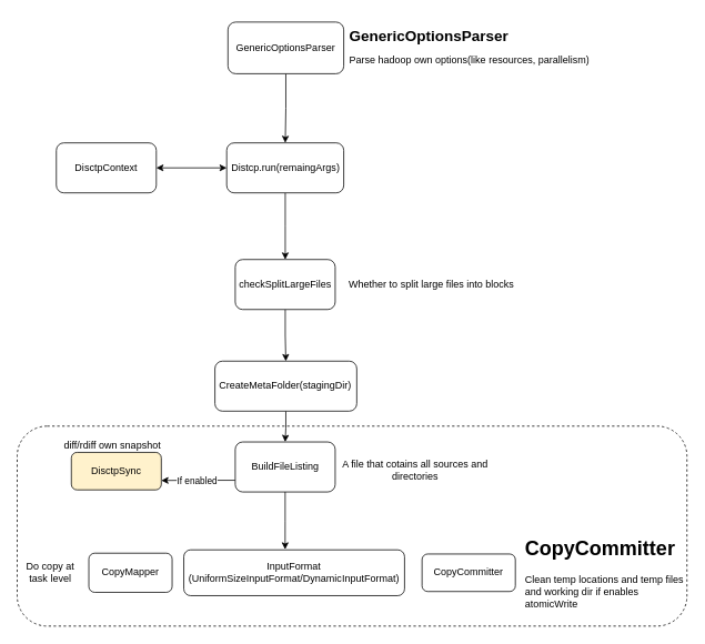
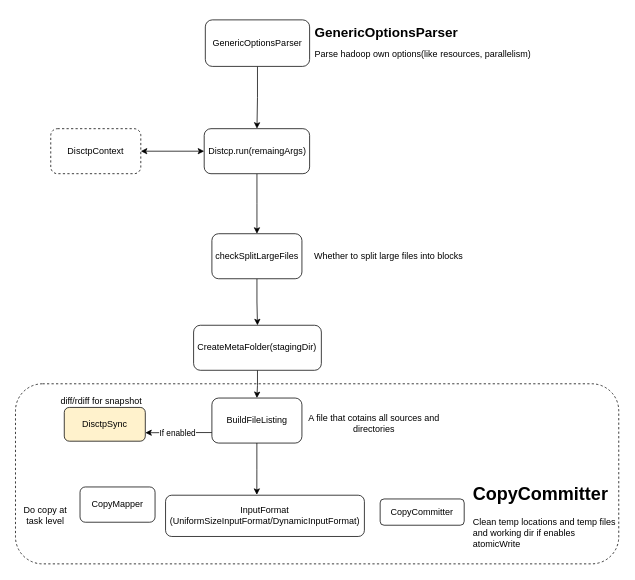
  <mxCell id="0" />
  <mxCell id="1" parent="0" />
  <mxCell id="2" value="" style="rounded=1;whiteSpace=wrap;html=1;dashed=1;" vertex="1" parent="1"><mxGeometry x="20" y="511" width="804" height="240" as="geometry" /></mxCell>
  <mxCell id="3" value="" style="edgeStyle=orthogonalEdgeStyle;rounded=0;orthogonalLoop=1;jettySize=auto;html=1;" edge="1" parent="1" source="4" target="7"><mxGeometry relative="1" as="geometry" /></mxCell>
  <mxCell id="4" value="GenericOptionsParser" style="rounded=1;whiteSpace=wrap;html=1;" vertex="1" parent="1"><mxGeometry x="273" y="26" width="139" height="62" as="geometry" /></mxCell>
  <mxCell id="5" value="&lt;h1&gt;&lt;font style=&quot;font-size: 18px;&quot;&gt;GenericOptionsParser&lt;/font&gt;&lt;br&gt;&lt;/h1&gt;&lt;p style=&quot;line-height: 0%;&quot;&gt;Parse hadoop own options(like resources, parallelism)&lt;/p&gt;" style="text;html=1;strokeColor=none;fillColor=none;spacing=5;spacingTop=-20;whiteSpace=wrap;overflow=hidden;rounded=0;" vertex="1" parent="1"><mxGeometry x="414" y="20.5" width="336" height="73" as="geometry" /></mxCell>
  <mxCell id="6" value="" style="edgeStyle=orthogonalEdgeStyle;rounded=0;orthogonalLoop=1;jettySize=auto;html=1;" edge="1" parent="1" source="7" target="11"><mxGeometry relative="1" as="geometry" /></mxCell>
  <mxCell id="7" value="Distcp.run(remaingArgs)" style="whiteSpace=wrap;html=1;rounded=1;" vertex="1" parent="1"><mxGeometry x="271.5" y="171" width="140.5" height="60" as="geometry" /></mxCell>
  <mxCell id="8" value="" style="edgeStyle=orthogonalEdgeStyle;rounded=0;orthogonalLoop=1;jettySize=auto;html=1;startArrow=classic;startFill=1;" edge="1" parent="1" source="9" target="7"><mxGeometry relative="1" as="geometry" /></mxCell>
- <mxCell id="9" value="DisctpContext" style="rounded=1;whiteSpace=wrap;html=1;" vertex="1" parent="1"><mxGeometry x="67" y="171" width="120" height="60" as="geometry" /></mxCell>
+ <mxCell id="9" value="DisctpContext" style="rounded=1;whiteSpace=wrap;html=1;dashed=1;" vertex="1" parent="1"><mxGeometry x="67" y="171" width="120" height="60" as="geometry" /></mxCell>
  <mxCell id="10" value="" style="edgeStyle=orthogonalEdgeStyle;rounded=0;orthogonalLoop=1;jettySize=auto;html=1;" edge="1" parent="1" source="11" target="14"><mxGeometry relative="1" as="geometry" /></mxCell>
  <mxCell id="11" value="checkSplitLargeFiles" style="whiteSpace=wrap;html=1;rounded=1;" vertex="1" parent="1"><mxGeometry x="281.75" y="311" width="120" height="60" as="geometry" /></mxCell>
  <mxCell id="12" value="Whether to split large files into blocks" style="text;html=1;strokeColor=none;fillColor=none;align=center;verticalAlign=middle;whiteSpace=wrap;rounded=0;" vertex="1" parent="1"><mxGeometry x="408" y="326" width="219" height="30" as="geometry" /></mxCell>
  <mxCell id="13" value="" style="edgeStyle=orthogonalEdgeStyle;rounded=0;orthogonalLoop=1;jettySize=auto;html=1;" edge="1" parent="1" source="14" target="23"><mxGeometry relative="1" as="geometry" /></mxCell>
  <mxCell id="14" value="CreateMetaFolder(stagingDir)" style="whiteSpace=wrap;html=1;rounded=1;" vertex="1" parent="1"><mxGeometry x="257.38" y="433" width="170.25" height="60" as="geometry" /></mxCell>
- <mxCell id="15" value="CopyMapper" style="rounded=1;whiteSpace=wrap;html=1;" vertex="1" parent="1"><mxGeometry x="106" y="663.5" width="100" height="47" as="geometry" /></mxCell>
+ <mxCell id="15" value="CopyMapper" style="rounded=1;whiteSpace=wrap;html=1;" vertex="1" parent="1"><mxGeometry x="106" y="648.5" width="100" height="47" as="geometry" /></mxCell>
  <mxCell id="16" value="InputFormat&lt;br&gt;(UniformSizeInputFormat/DynamicInputFormat)" style="rounded=1;whiteSpace=wrap;html=1;" vertex="1" parent="1"><mxGeometry x="220" y="659.5" width="265" height="55" as="geometry" /></mxCell>
  <mxCell id="17" value="Do copy at task level" style="text;html=1;strokeColor=none;fillColor=none;align=center;verticalAlign=middle;whiteSpace=wrap;rounded=0;" vertex="1" parent="1"><mxGeometry x="21" y="670.5" width="78" height="33" as="geometry" /></mxCell>
  <mxCell id="18" value="DisctpSync" style="rounded=1;whiteSpace=wrap;html=1;fillColor=#fff2cc;" vertex="1" parent="1"><mxGeometry x="85" y="542.5" width="108" height="45" as="geometry" /></mxCell>
- <mxCell id="19" value="diff/rdiff own snapshot" style="text;html=1;strokeColor=none;fillColor=none;align=center;verticalAlign=middle;whiteSpace=wrap;rounded=0;" vertex="1" parent="1"><mxGeometry x="58" y="514" width="153" height="39" as="geometry" /></mxCell>
+ <mxCell id="19" value="diff/rdiff for snapshot" style="text;html=1;strokeColor=none;fillColor=none;align=center;verticalAlign=middle;whiteSpace=wrap;rounded=0;" vertex="1" parent="1"><mxGeometry x="58" y="514" width="153" height="39" as="geometry" /></mxCell>
  <mxCell id="20" style="edgeStyle=orthogonalEdgeStyle;rounded=0;orthogonalLoop=1;jettySize=auto;html=1;entryX=1;entryY=0.75;entryDx=0;entryDy=0;" edge="1" parent="1" source="23" target="18"><mxGeometry relative="1" as="geometry"><Array as="points"><mxPoint x="232" y="576" /><mxPoint x="232" y="576" /></Array></mxGeometry></mxCell>
  <mxCell id="21" value="If enabled" style="edgeLabel;html=1;align=center;verticalAlign=middle;resizable=0;points=[];" vertex="1" connectable="0" parent="20"><mxGeometry x="0.045" relative="1" as="geometry"><mxPoint as="offset" /></mxGeometry></mxCell>
  <mxCell id="22" style="edgeStyle=orthogonalEdgeStyle;rounded=0;orthogonalLoop=1;jettySize=auto;html=1;entryX=0.459;entryY=-0.009;entryDx=0;entryDy=0;entryPerimeter=0;" edge="1" parent="1" source="23" target="16"><mxGeometry relative="1" as="geometry" /></mxCell>
  <mxCell id="23" value="BuildFileListing" style="whiteSpace=wrap;html=1;rounded=1;" vertex="1" parent="1"><mxGeometry x="281.745" y="530" width="120" height="60" as="geometry" /></mxCell>
  <mxCell id="24" value="A file that cotains all sources and directories" style="text;html=1;strokeColor=none;fillColor=none;align=center;verticalAlign=middle;whiteSpace=wrap;rounded=0;" vertex="1" parent="1"><mxGeometry x="408" y="538" width="180" height="52" as="geometry" /></mxCell>
- <mxCell id="25" value="CopyCommitter" style="rounded=1;whiteSpace=wrap;html=1;" vertex="1" parent="1"><mxGeometry x="506" y="664.5" width="112" height="45" as="geometry" /></mxCell>
+ <mxCell id="25" value="CopyCommitter" style="rounded=1;whiteSpace=wrap;html=1;" vertex="1" parent="1"><mxGeometry x="506" y="664.5" width="112" height="35" as="geometry" /></mxCell>
  <mxCell id="26" value="&lt;h1&gt;CopyCommitter&lt;/h1&gt;&lt;p&gt;Clean temp locations and temp files and working dir if enables atomicWrite&lt;/p&gt;" style="text;html=1;strokeColor=none;fillColor=none;spacing=5;spacingTop=-20;whiteSpace=wrap;overflow=hidden;rounded=0;" vertex="1" parent="1"><mxGeometry x="625" y="638" width="199" height="98" as="geometry" /></mxCell>
